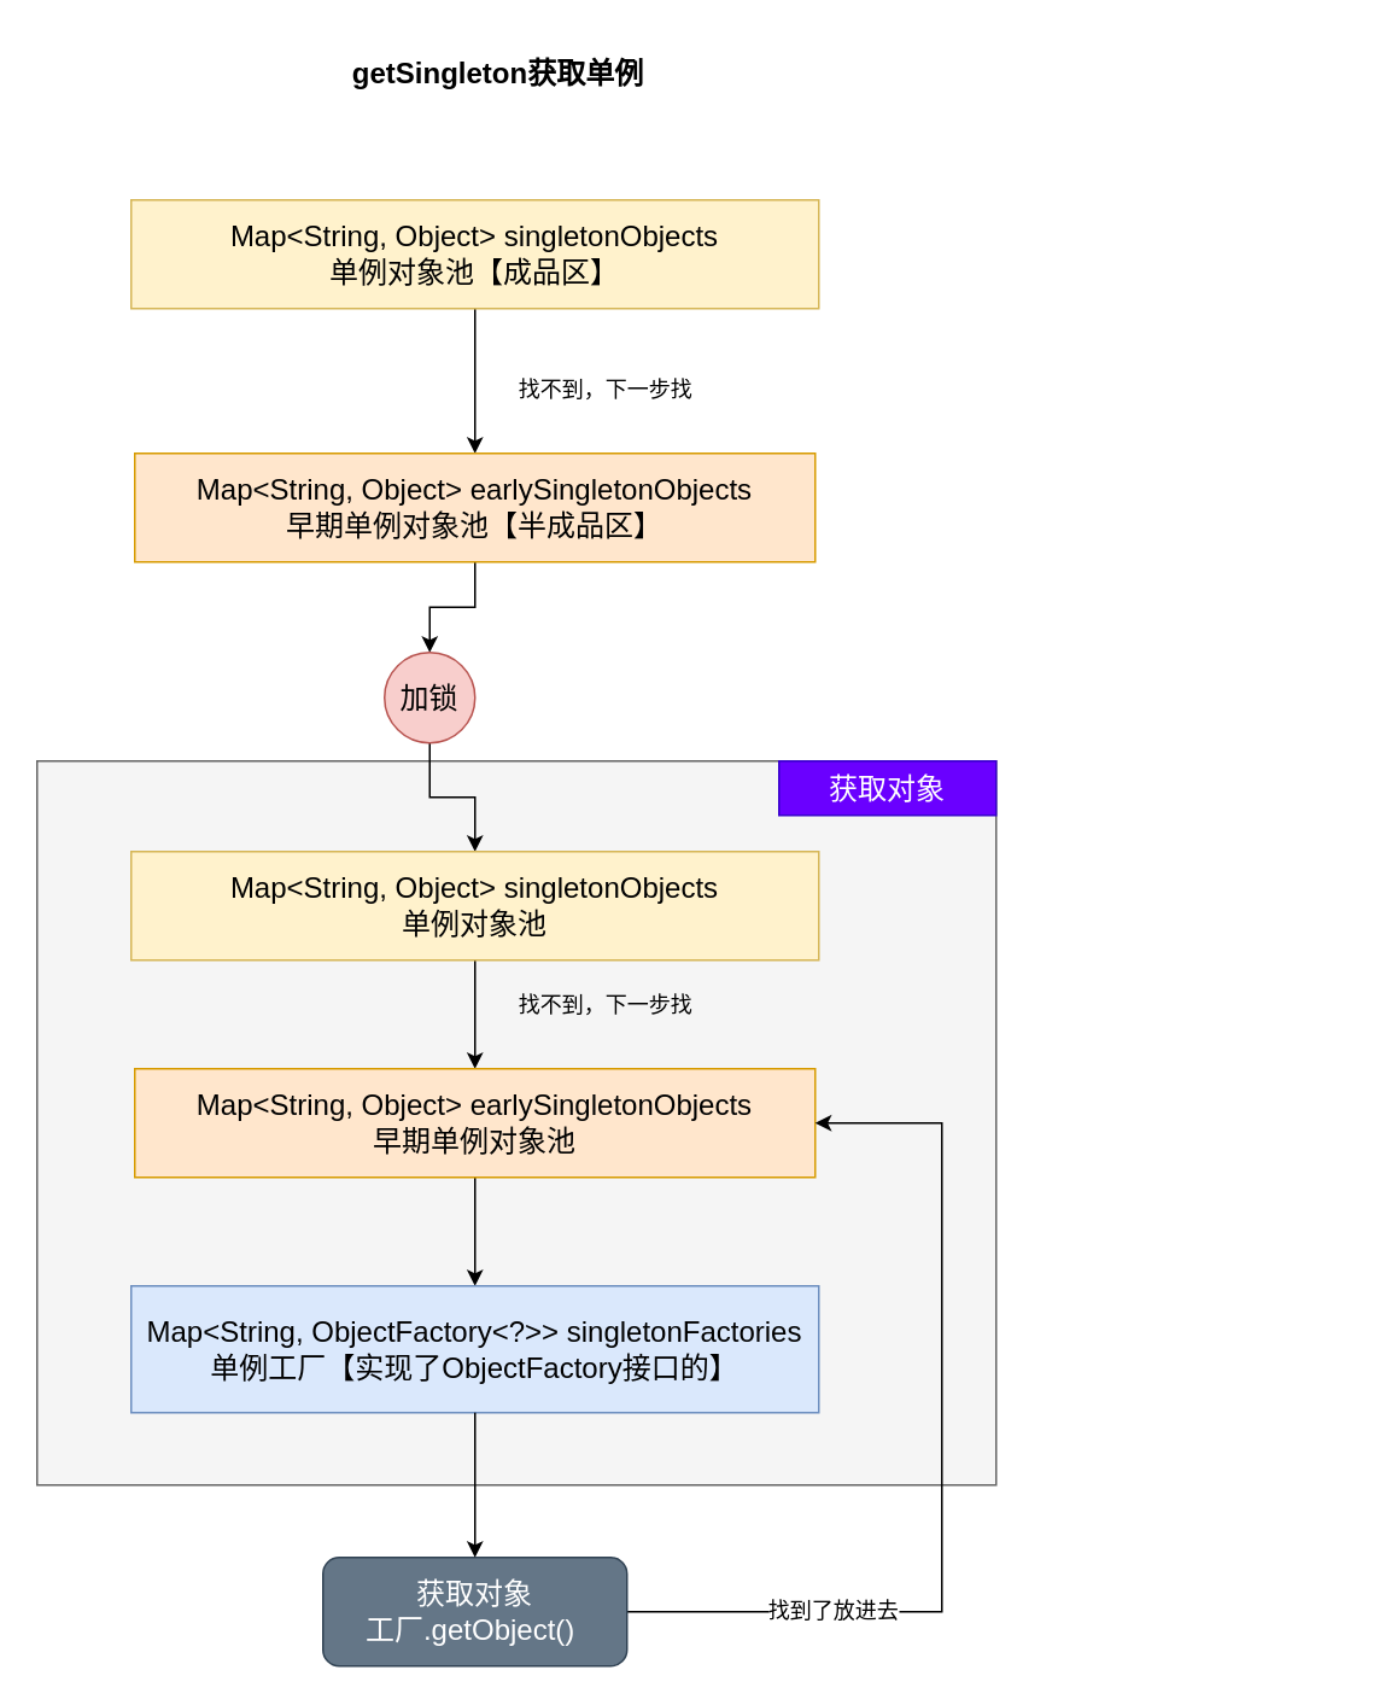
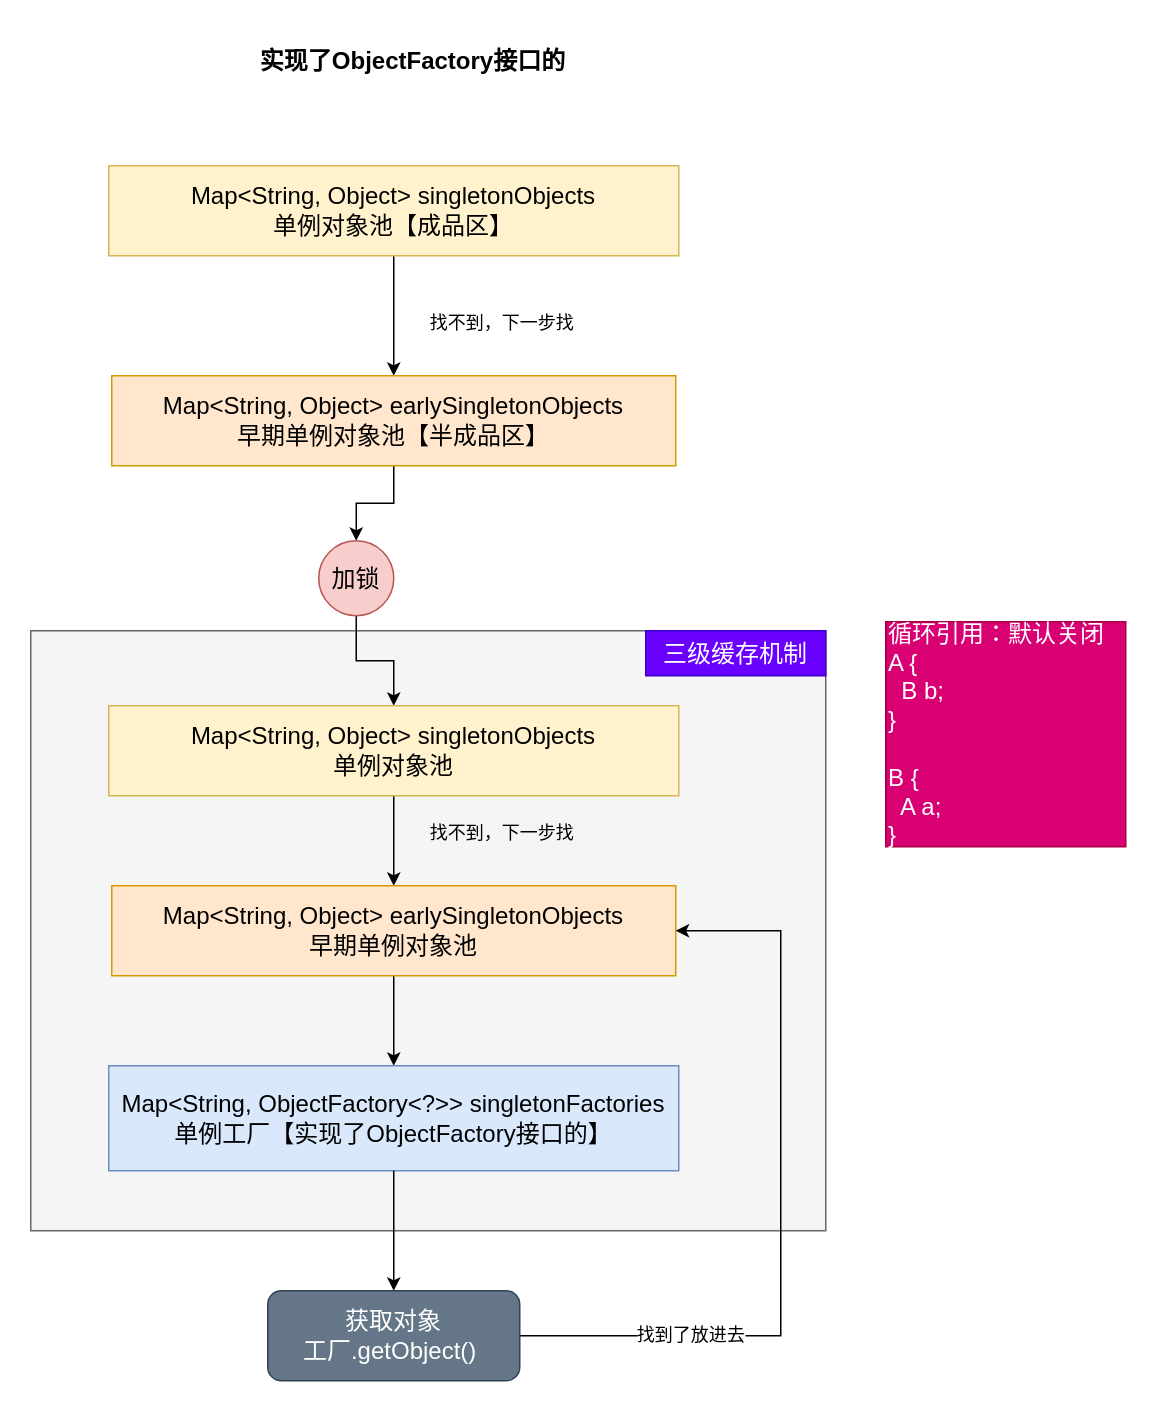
  <mxCell id="0" />
  <mxCell id="1" parent="0" />
  <mxCell id="2" value="" style="rounded=0;whiteSpace=wrap;html=1;strokeColor=#666666;align=center;verticalAlign=middle;fontFamily=Helvetica;fontSize=12;fontColor=#333333;fillColor=#f5f5f5;" vertex="1" parent="1"><mxGeometry x="20" y="420" width="530" height="400" as="geometry" /></mxCell>
  <mxCell id="3" style="edgeStyle=orthogonalEdgeStyle;rounded=0;orthogonalLoop=1;jettySize=auto;html=1;entryX=0.5;entryY=0;entryDx=0;entryDy=0;fontFamily=Helvetica;fontSize=12;fontColor=default;" edge="1" parent="1" source="4" target="6"><mxGeometry relative="1" as="geometry" /></mxCell>
  <mxCell id="4" value="Map&lt;String, Object&gt; singletonObjects&#10;单例对象池【成品区】" style="rounded=0;whiteSpace=wrap;strokeColor=#d6b656;align=center;verticalAlign=middle;fontFamily=Helvetica;fontSize=16;fillColor=#fff2cc;" vertex="1" parent="1"><mxGeometry x="72" y="110" width="380" height="60" as="geometry" /></mxCell>
  <mxCell id="5" style="edgeStyle=orthogonalEdgeStyle;rounded=0;orthogonalLoop=1;jettySize=auto;html=1;entryX=0.5;entryY=0;entryDx=0;entryDy=0;fontFamily=Helvetica;fontSize=12;fontColor=default;" edge="1" parent="1" source="6" target="9"><mxGeometry relative="1" as="geometry" /></mxCell>
  <mxCell id="6" value=" Map&lt;String, Object&gt; earlySingletonObjects&#10;早期单例对象池【半成品区】" style="rounded=0;whiteSpace=wrap;strokeColor=#d79b00;align=center;verticalAlign=middle;fontFamily=Helvetica;fontSize=16;fillColor=#ffe6cc;" vertex="1" parent="1"><mxGeometry x="74" y="250" width="376" height="60" as="geometry" /></mxCell>
  <mxCell id="7" value="找不到，下一步找" style="text;html=1;align=center;verticalAlign=middle;resizable=0;points=[];autosize=1;strokeColor=none;fillColor=none;fontFamily=Helvetica;fontSize=12;fontColor=default;" vertex="1" parent="1"><mxGeometry x="274" y="200" width="120" height="30" as="geometry" /></mxCell>
  <mxCell id="8" style="edgeStyle=orthogonalEdgeStyle;rounded=0;orthogonalLoop=1;jettySize=auto;html=1;entryX=0.5;entryY=0;entryDx=0;entryDy=0;fontFamily=Helvetica;fontSize=12;fontColor=default;" edge="1" parent="1" source="9" target="11"><mxGeometry relative="1" as="geometry" /></mxCell>
  <mxCell id="9" value="加锁" style="ellipse;whiteSpace=wrap;html=1;aspect=fixed;rounded=0;strokeColor=#b85450;align=center;verticalAlign=middle;fontFamily=Helvetica;fontSize=16;fillColor=#f8cecc;" vertex="1" parent="1"><mxGeometry x="212" y="360" width="50" height="50" as="geometry" /></mxCell>
  <mxCell id="10" style="edgeStyle=orthogonalEdgeStyle;rounded=0;orthogonalLoop=1;jettySize=auto;html=1;entryX=0.5;entryY=0;entryDx=0;entryDy=0;fontFamily=Helvetica;fontSize=12;fontColor=default;" edge="1" parent="1" source="11" target="13"><mxGeometry relative="1" as="geometry" /></mxCell>
  <mxCell id="11" value="Map&lt;String, Object&gt; singletonObjects&#10;单例对象池" style="rounded=0;whiteSpace=wrap;strokeColor=#d6b656;align=center;verticalAlign=middle;fontFamily=Helvetica;fontSize=16;fillColor=#fff2cc;" vertex="1" parent="1"><mxGeometry x="72" y="470" width="380" height="60" as="geometry" /></mxCell>
  <mxCell id="12" style="edgeStyle=orthogonalEdgeStyle;rounded=0;orthogonalLoop=1;jettySize=auto;html=1;entryX=0.5;entryY=0;entryDx=0;entryDy=0;fontFamily=Helvetica;fontSize=12;fontColor=default;" edge="1" parent="1" source="13" target="15"><mxGeometry relative="1" as="geometry"><mxPoint x="270" y="720" as="targetPoint" /></mxGeometry></mxCell>
  <mxCell id="13" value=" Map&lt;String, Object&gt; earlySingletonObjects&#10;早期单例对象池" style="rounded=0;whiteSpace=wrap;strokeColor=#d79b00;align=center;verticalAlign=middle;fontFamily=Helvetica;fontSize=16;fillColor=#ffe6cc;" vertex="1" parent="1"><mxGeometry x="74" y="590" width="376" height="60" as="geometry" /></mxCell>
  <mxCell id="14" value="找不到，下一步找" style="text;html=1;align=center;verticalAlign=middle;resizable=0;points=[];autosize=1;strokeColor=none;fillColor=none;fontFamily=Helvetica;fontSize=12;fontColor=default;" vertex="1" parent="1"><mxGeometry x="274" y="540" width="120" height="30" as="geometry" /></mxCell>
  <mxCell id="15" value="Map&lt;String, ObjectFactory&lt;?&gt;&gt; singletonFactories&#10;单例工厂【实现了ObjectFactory接口的】" style="rounded=0;whiteSpace=wrap;strokeColor=#6c8ebf;align=center;verticalAlign=middle;fontFamily=Helvetica;fontSize=16;fillColor=#dae8fc;" vertex="1" parent="1"><mxGeometry x="72" y="710" width="380" height="70" as="geometry" /></mxCell>
  <mxCell id="16" style="edgeStyle=orthogonalEdgeStyle;rounded=0;orthogonalLoop=1;jettySize=auto;html=1;entryX=1;entryY=0.5;entryDx=0;entryDy=0;fontFamily=Helvetica;fontSize=12;fontColor=default;" edge="1" parent="1" source="18" target="13"><mxGeometry relative="1" as="geometry"><Array as="points"><mxPoint x="520" y="890" /><mxPoint x="520" y="620" /></Array></mxGeometry></mxCell>
  <mxCell id="17" value="找到了放进去" style="edgeLabel;html=1;align=center;verticalAlign=middle;resizable=0;points=[];rounded=0;strokeColor=default;fontFamily=Helvetica;fontSize=12;fontColor=default;fillColor=default;" vertex="1" connectable="0" parent="16"><mxGeometry x="-0.56" y="1" relative="1" as="geometry"><mxPoint as="offset" /></mxGeometry></mxCell>
  <mxCell id="18" value="获取对象&#10;工厂.getObject() " style="whiteSpace=wrap;strokeColor=#314354;align=center;verticalAlign=middle;fontFamily=Helvetica;fontSize=16;fontColor=#ffffff;fillColor=#647687;rounded=1;" vertex="1" parent="1"><mxGeometry x="178" y="860" width="168" height="60" as="geometry" /></mxCell>
  <mxCell id="19" style="edgeStyle=orthogonalEdgeStyle;rounded=0;orthogonalLoop=1;jettySize=auto;html=1;fontFamily=Helvetica;fontSize=12;fontColor=default;" edge="1" parent="1" source="15" target="18"><mxGeometry relative="1" as="geometry" /></mxCell>
- <mxCell id="20" value="获取对象" style="rounded=0;whiteSpace=wrap;html=1;strokeColor=#3700CC;align=center;verticalAlign=middle;fontFamily=Helvetica;fontSize=16;fontColor=#ffffff;fillColor=#6a00ff;" vertex="1" parent="1"><mxGeometry x="430" y="420" width="120" height="30" as="geometry" /></mxCell>
- <mxCell id="22" value="&lt;font style=&quot;font-size: 16px;&quot;&gt;&lt;b&gt;getSingleton获取单例&lt;/b&gt;&lt;/font&gt;" style="text;html=1;align=center;verticalAlign=middle;whiteSpace=wrap;rounded=0;" vertex="1" parent="1"><mxGeometry x="130" y="20" width="290" height="40" as="geometry" /></mxCell>
+ <mxCell id="20" value="三级缓存机制" style="rounded=0;whiteSpace=wrap;html=1;strokeColor=#3700CC;align=center;verticalAlign=middle;fontFamily=Helvetica;fontSize=16;fontColor=#ffffff;fillColor=#6a00ff;" vertex="1" parent="1"><mxGeometry x="430" y="420" width="120" height="30" as="geometry" /></mxCell>
+ <mxCell id="21" value="&lt;font style=&quot;color: rgb(255, 255, 255);&quot;&gt;循环引用：默认关闭&lt;/font&gt;&lt;div&gt;&lt;font style=&quot;color: rgb(255, 255, 255);&quot;&gt;A {&lt;/font&gt;&lt;/div&gt;&lt;div&gt;&lt;font style=&quot;color: rgb(255, 255, 255);&quot;&gt;&amp;nbsp; B b;&lt;/font&gt;&lt;/div&gt;&lt;div&gt;&lt;font style=&quot;color: rgb(255, 255, 255);&quot;&gt;}&lt;/font&gt;&lt;/div&gt;&lt;div&gt;&lt;font style=&quot;color: rgb(255, 255, 255);&quot;&gt;&lt;br&gt;&lt;/font&gt;&lt;/div&gt;&lt;div&gt;&lt;font style=&quot;color: rgb(255, 255, 255);&quot;&gt;B {&lt;/font&gt;&lt;/div&gt;&lt;div&gt;&lt;font style=&quot;color: rgb(255, 255, 255);&quot;&gt;&amp;nbsp; A a;&lt;/font&gt;&lt;/div&gt;&lt;div&gt;&lt;font style=&quot;color: rgb(255, 255, 255);&quot;&gt;}&lt;/font&gt;&lt;/div&gt;" style="rounded=0;whiteSpace=wrap;html=1;strokeColor=#A50040;align=left;verticalAlign=middle;fontFamily=Helvetica;fontSize=16;fontColor=#ffffff;fillColor=#d80073;" vertex="1" parent="1"><mxGeometry x="590" y="414" width="160" height="150" as="geometry" /></mxCell>
+ <mxCell id="22" value="&lt;font style=&quot;font-size: 16px;&quot;&gt;&lt;b&gt;实现了ObjectFactory接口的&lt;/b&gt;&lt;/font&gt;" style="text;html=1;align=center;verticalAlign=middle;whiteSpace=wrap;rounded=0;" vertex="1" parent="1"><mxGeometry x="130" y="20" width="290" height="40" as="geometry" /></mxCell>
